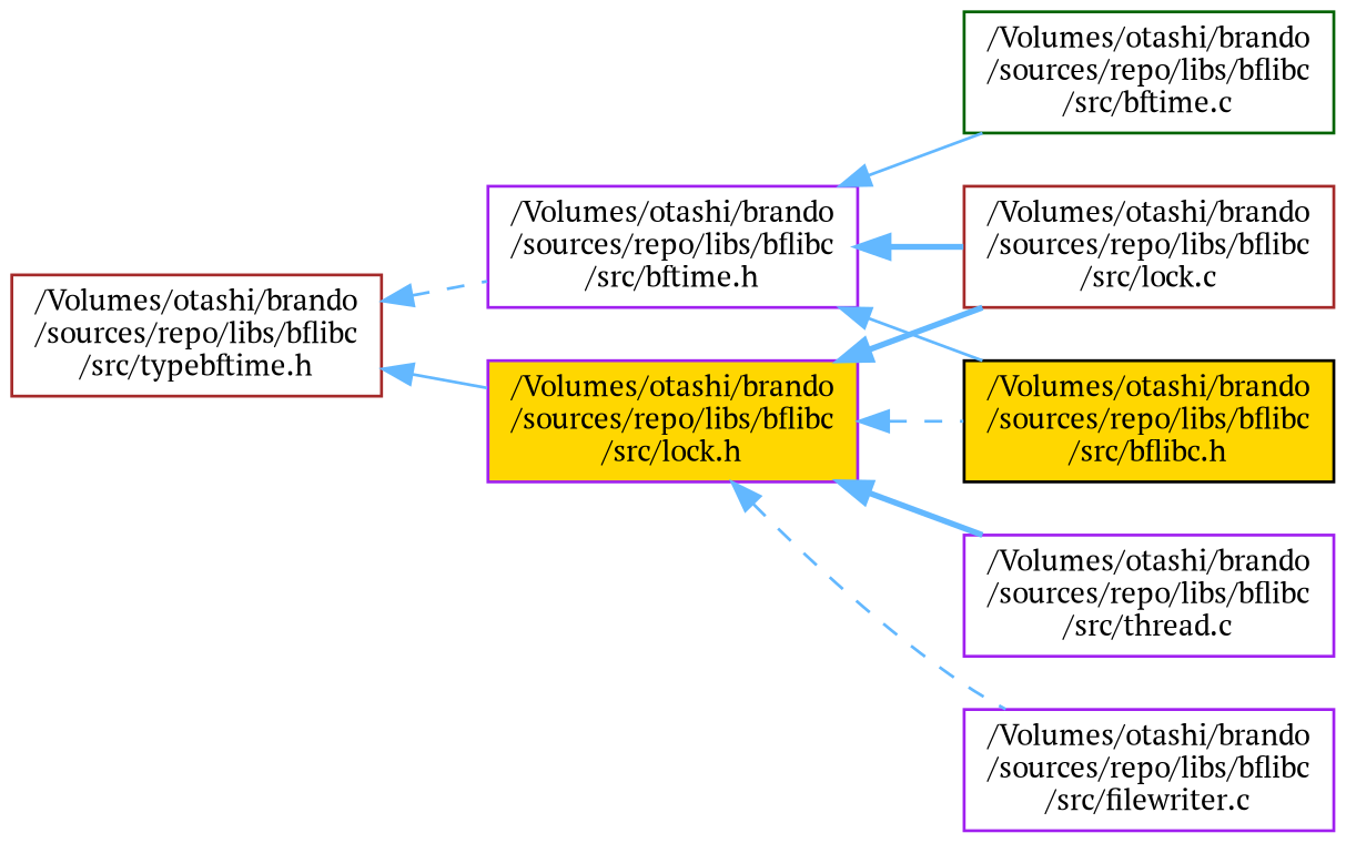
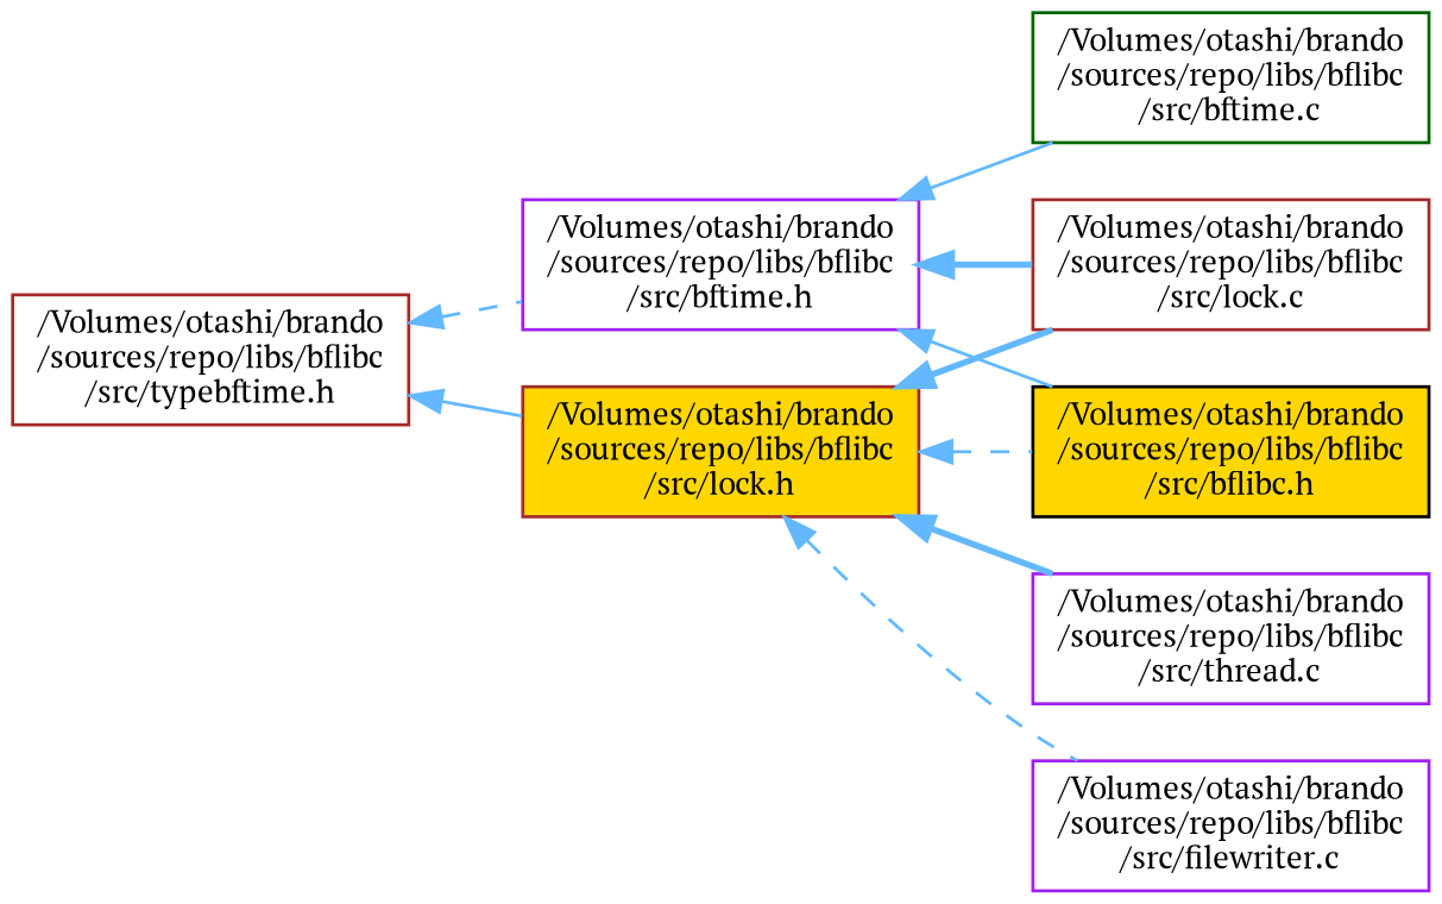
  digraph {
    rankdir=LR
    fontname="PT Serif"
    node [color=brown fillcolor=white fontname="PT Serif" fontsize=10 shape=box style=filled]
    edge [color=steelblue1 dir=back fontname="PT Serif" fontsize=10 labelfontname=Helvetica labelfontsize=10 style=dashed]
    n1 [fontcolor=black height=0.2 label="/Volumes/otashi/brando\l/sources/repo/libs/bflibc\l/src/typebftime.h" width=0.4]
    n2 [color=purple height=0.2 label="/Volumes/otashi/brando\l/sources/repo/libs/bflibc\l/src/bftime.h" width=0.4]
-   n3 [color=purple fillcolor=gold height=0.2 label="/Volumes/otashi/brando\l/sources/repo/libs/bflibc\l/src/lock.h" width=0.4]
+   n3 [fillcolor=gold height=0.2 label="/Volumes/otashi/brando\l/sources/repo/libs/bflibc\l/src/lock.h" width=0.4]
    n4 [color=black fillcolor=gold height=0.2 label="/Volumes/otashi/brando\l/sources/repo/libs/bflibc\l/src/bflibc.h" width=0.4]
    n5 [color=darkgreen height=0.2 label="/Volumes/otashi/brando\l/sources/repo/libs/bflibc\l/src/bftime.c" width=0.4]
    n6 [height=0.2 label="/Volumes/otashi/brando\l/sources/repo/libs/bflibc\l/src/lock.c" width=0.4]
    n7 [color=purple height=0.2 label="/Volumes/otashi/brando\l/sources/repo/libs/bflibc\l/src/filewriter.c" width=0.4]
    n8 [color=purple height=0.2 label="/Volumes/otashi/brando\l/sources/repo/libs/bflibc\l/src/thread.c" width=0.4]
    n1 -> n2
    n1 -> n3 [style=solid]
    n2 -> n4 [style=solid]
    n2 -> n5 [style=solid]
    n2 -> n6 [style=bold]
    n3 -> n4
    n3 -> n6 [style=bold]
    n3 -> n7
    n3 -> n8 [style=bold]
  }
